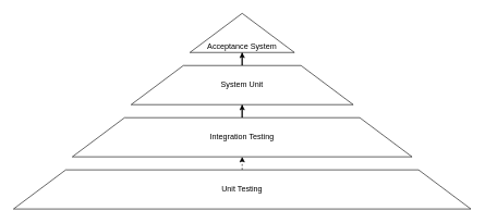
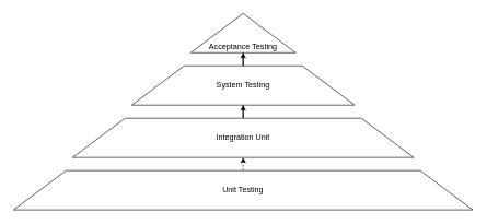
  <mxCell id="0" />
  <mxCell id="1" parent="0" />
  <mxCell id="2" style="edgeStyle=orthogonalEdgeStyle;rounded=0;orthogonalLoop=1;jettySize=auto;html=1;exitX=0.5;exitY=0;exitDx=0;exitDy=0;entryX=0.5;entryY=1;entryDx=0;entryDy=0;dashed=1;" edge="1" parent="1" source="3" target="5"><mxGeometry relative="1" as="geometry" /></mxCell>
  <mxCell id="3" value="Unit Testing" style="shape=trapezoid;perimeter=trapezoidPerimeter;whiteSpace=wrap;html=1;fixedSize=1;size=80;" vertex="1" parent="1"><mxGeometry x="20" y="260" width="700" height="60" as="geometry" /></mxCell>
  <mxCell id="4" style="edgeStyle=orthogonalEdgeStyle;rounded=0;orthogonalLoop=1;jettySize=auto;html=1;exitX=0.5;exitY=0;exitDx=0;exitDy=0;" edge="1" parent="1" source="5" target="7"><mxGeometry relative="1" as="geometry" /></mxCell>
- <mxCell id="5" value="Integration Testing" style="shape=trapezoid;perimeter=trapezoidPerimeter;whiteSpace=wrap;html=1;fixedSize=1;size=80;" vertex="1" parent="1"><mxGeometry x="110" y="180" width="520" height="60" as="geometry" /></mxCell>
+ <mxCell id="5" value="Integration Unit" style="shape=trapezoid;perimeter=trapezoidPerimeter;whiteSpace=wrap;html=1;fixedSize=1;size=80;" vertex="1" parent="1"><mxGeometry x="110" y="180" width="520" height="60" as="geometry" /></mxCell>
  <mxCell id="6" style="edgeStyle=orthogonalEdgeStyle;rounded=0;orthogonalLoop=1;jettySize=auto;html=1;exitX=0.5;exitY=0;exitDx=0;exitDy=0;" edge="1" parent="1" source="7" target="8"><mxGeometry relative="1" as="geometry" /></mxCell>
- <mxCell id="7" value="System Unit" style="shape=trapezoid;perimeter=trapezoidPerimeter;whiteSpace=wrap;html=1;fixedSize=1;size=80;" vertex="1" parent="1"><mxGeometry x="200" y="100" width="340" height="60" as="geometry" /></mxCell>
- <mxCell id="8" value="Acceptance System" style="shape=trapezoid;perimeter=trapezoidPerimeter;whiteSpace=wrap;html=1;fixedSize=1;size=100;verticalAlign=bottom;" vertex="1" parent="1"><mxGeometry x="290" y="20" width="160" height="60" as="geometry" /></mxCell>
+ <mxCell id="7" value="System Testing" style="shape=trapezoid;perimeter=trapezoidPerimeter;whiteSpace=wrap;html=1;fixedSize=1;size=80;" vertex="1" parent="1"><mxGeometry x="200" y="100" width="340" height="60" as="geometry" /></mxCell>
+ <mxCell id="8" value="Acceptance Testing" style="shape=trapezoid;perimeter=trapezoidPerimeter;whiteSpace=wrap;html=1;fixedSize=1;size=100;verticalAlign=bottom;" vertex="1" parent="1"><mxGeometry x="290" y="20" width="160" height="60" as="geometry" /></mxCell>
